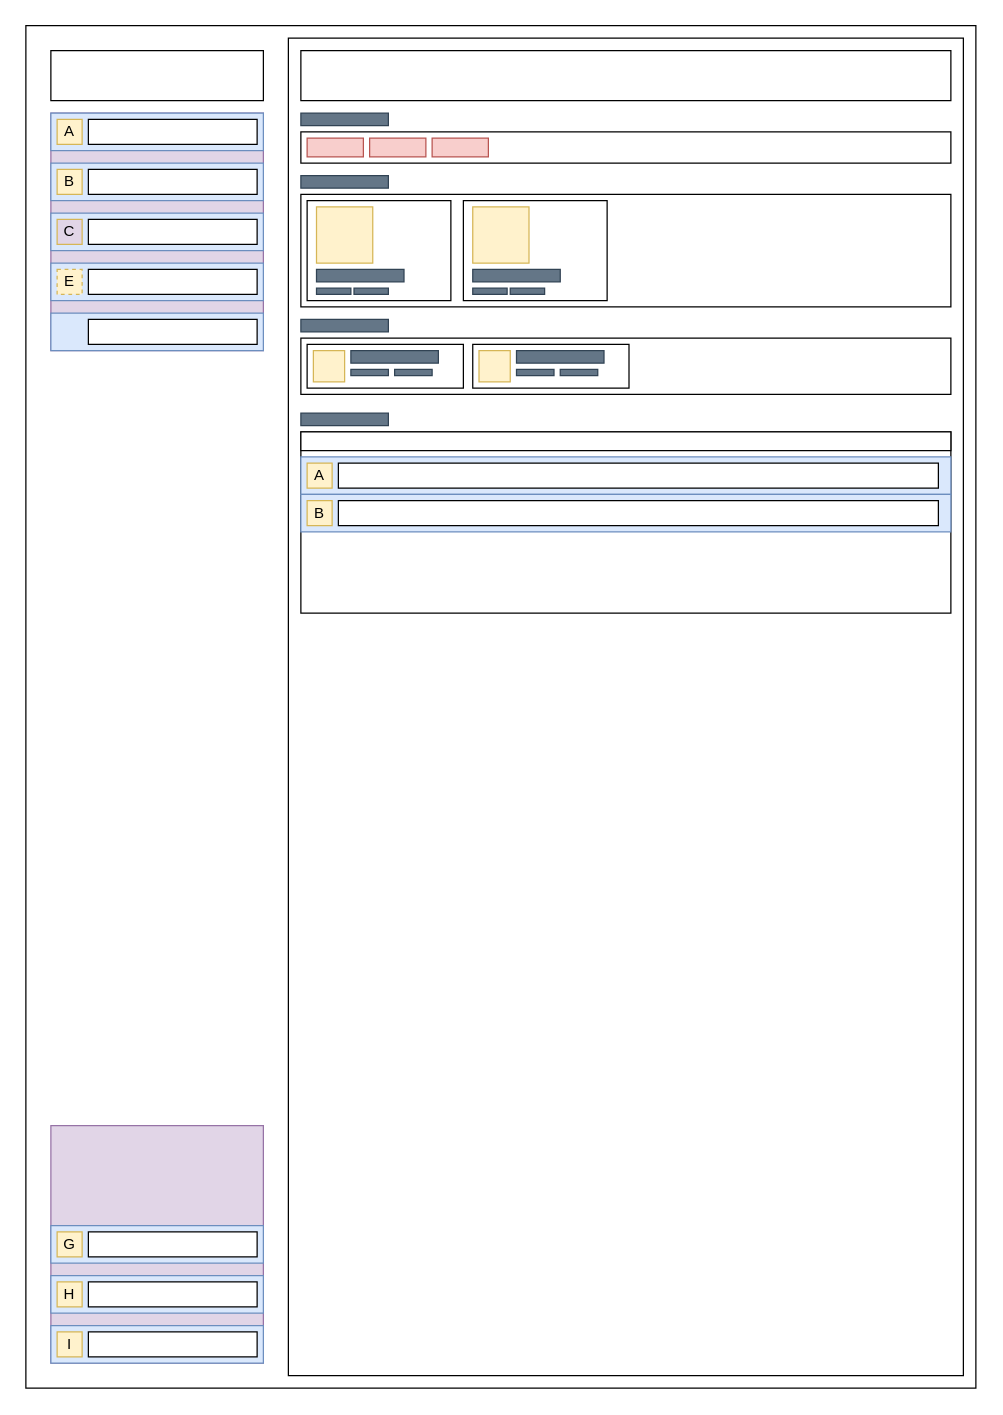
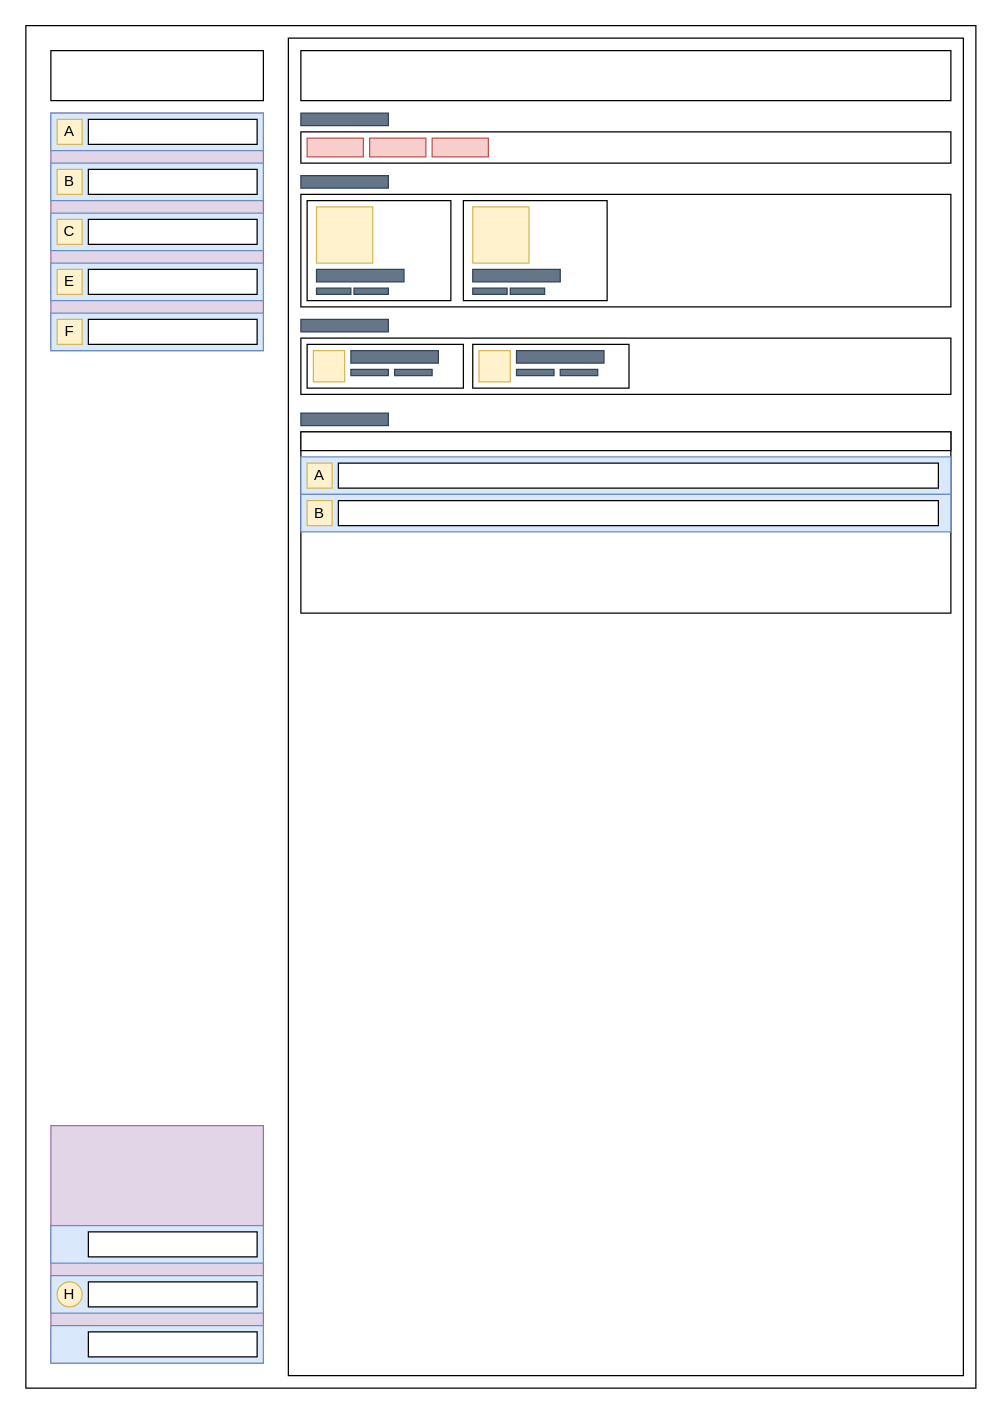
  <mxCell id="0" />
  <mxCell id="1" parent="0" />
  <mxCell id="2" value="" style="rounded=0;whiteSpace=wrap;html=1;" vertex="1" parent="1"><mxGeometry x="20" y="20" width="760" height="1090" as="geometry" /></mxCell>
  <mxCell id="3" value="" style="rounded=0;whiteSpace=wrap;html=1;fillColor=#e1d5e7;strokeColor=#9673a6;" vertex="1" parent="1"><mxGeometry x="40" y="90" width="170" height="190" as="geometry" /></mxCell>
  <mxCell id="4" value="" style="rounded=0;whiteSpace=wrap;html=1;" vertex="1" parent="1"><mxGeometry x="230" y="30" width="540" height="1070" as="geometry" /></mxCell>
  <mxCell id="5" value="" style="rounded=0;whiteSpace=wrap;html=1;" vertex="1" parent="1"><mxGeometry x="40" y="40" width="170" height="40" as="geometry" /></mxCell>
  <mxCell id="6" value="" style="rounded=0;whiteSpace=wrap;html=1;fillColor=#dae8fc;strokeColor=#6c8ebf;" vertex="1" parent="1"><mxGeometry x="40" y="90" width="170" height="30" as="geometry" /></mxCell>
  <mxCell id="7" value="A" style="rounded=0;whiteSpace=wrap;html=1;fillColor=#fff2cc;strokeColor=#d6b656;" vertex="1" parent="1"><mxGeometry x="45" y="95" width="20" height="20" as="geometry" /></mxCell>
  <mxCell id="8" value="" style="rounded=0;whiteSpace=wrap;html=1;" vertex="1" parent="1"><mxGeometry x="70" y="95" width="135" height="20" as="geometry" /></mxCell>
  <mxCell id="9" value="" style="rounded=0;whiteSpace=wrap;html=1;fillColor=#dae8fc;strokeColor=#6c8ebf;" vertex="1" parent="1"><mxGeometry x="40" y="130" width="170" height="30" as="geometry" /></mxCell>
  <mxCell id="10" value="B" style="rounded=0;whiteSpace=wrap;html=1;fillColor=#fff2cc;strokeColor=#d6b656;" vertex="1" parent="1"><mxGeometry x="45" y="135" width="20" height="20" as="geometry" /></mxCell>
  <mxCell id="11" value="" style="rounded=0;whiteSpace=wrap;html=1;" vertex="1" parent="1"><mxGeometry x="70" y="135" width="135" height="20" as="geometry" /></mxCell>
  <mxCell id="12" value="" style="rounded=0;whiteSpace=wrap;html=1;fillColor=#dae8fc;strokeColor=#6c8ebf;" vertex="1" parent="1"><mxGeometry x="40" y="170" width="170" height="30" as="geometry" /></mxCell>
- <mxCell id="13" value="C" style="rounded=0;whiteSpace=wrap;html=1;fillColor=#e1d5e7;strokeColor=#d6b656;" vertex="1" parent="1"><mxGeometry x="45" y="175" width="20" height="20" as="geometry" /></mxCell>
+ <mxCell id="13" value="C" style="rounded=0;whiteSpace=wrap;html=1;fillColor=#fff2cc;strokeColor=#d6b656;" vertex="1" parent="1"><mxGeometry x="45" y="175" width="20" height="20" as="geometry" /></mxCell>
  <mxCell id="14" value="" style="rounded=0;whiteSpace=wrap;html=1;" vertex="1" parent="1"><mxGeometry x="70" y="175" width="135" height="20" as="geometry" /></mxCell>
  <mxCell id="15" value="" style="rounded=0;whiteSpace=wrap;html=1;fillColor=#dae8fc;strokeColor=#6c8ebf;" vertex="1" parent="1"><mxGeometry x="40" y="210" width="170" height="30" as="geometry" /></mxCell>
- <mxCell id="16" value="E" style="rounded=0;whiteSpace=wrap;html=1;fillColor=#fff2cc;strokeColor=#d6b656;dashed=1;" vertex="1" parent="1"><mxGeometry x="45" y="215" width="20" height="20" as="geometry" /></mxCell>
+ <mxCell id="16" value="E" style="rounded=0;whiteSpace=wrap;html=1;fillColor=#fff2cc;strokeColor=#d6b656;" vertex="1" parent="1"><mxGeometry x="45" y="215" width="20" height="20" as="geometry" /></mxCell>
  <mxCell id="17" value="" style="rounded=0;whiteSpace=wrap;html=1;" vertex="1" parent="1"><mxGeometry x="70" y="215" width="135" height="20" as="geometry" /></mxCell>
  <mxCell id="18" value="" style="rounded=0;whiteSpace=wrap;html=1;fillColor=#dae8fc;strokeColor=#6c8ebf;" vertex="1" parent="1"><mxGeometry x="40" y="250" width="170" height="30" as="geometry" /></mxCell>
+ <mxCell id="19" value="F" style="rounded=0;whiteSpace=wrap;html=1;fillColor=#fff2cc;strokeColor=#d6b656;" vertex="1" parent="1"><mxGeometry x="45" y="255" width="20" height="20" as="geometry" /></mxCell>
  <mxCell id="20" value="" style="rounded=0;whiteSpace=wrap;html=1;" vertex="1" parent="1"><mxGeometry x="70" y="255" width="135" height="20" as="geometry" /></mxCell>
  <mxCell id="21" value="" style="rounded=0;whiteSpace=wrap;html=1;" vertex="1" parent="1"><mxGeometry x="240" y="40" width="520" height="40" as="geometry" /></mxCell>
  <mxCell id="22" value="" style="rounded=0;whiteSpace=wrap;html=1;" vertex="1" parent="1"><mxGeometry x="240" y="105" width="520" height="25" as="geometry" /></mxCell>
  <mxCell id="23" value="" style="rounded=0;whiteSpace=wrap;html=1;fillColor=#f8cecc;strokeColor=#b85450;fillStyle=auto;" vertex="1" parent="1"><mxGeometry x="245" y="110" width="45" height="15" as="geometry" /></mxCell>
  <mxCell id="24" value="" style="rounded=0;whiteSpace=wrap;html=1;fillColor=#f8cecc;strokeColor=#b85450;fillStyle=auto;" vertex="1" parent="1"><mxGeometry x="295" y="110" width="45" height="15" as="geometry" /></mxCell>
  <mxCell id="25" value="" style="rounded=0;whiteSpace=wrap;html=1;fillColor=#f8cecc;strokeColor=#b85450;fillStyle=auto;" vertex="1" parent="1"><mxGeometry x="345" y="110" width="45" height="15" as="geometry" /></mxCell>
  <mxCell id="26" value="" style="rounded=0;whiteSpace=wrap;html=1;fillColor=#647687;strokeColor=#314354;fontColor=#ffffff;" vertex="1" parent="1"><mxGeometry x="240" y="90" width="70" height="10" as="geometry" /></mxCell>
  <mxCell id="27" value="" style="rounded=0;whiteSpace=wrap;html=1;fillColor=#647687;strokeColor=#314354;fontColor=#ffffff;" vertex="1" parent="1"><mxGeometry x="240" y="140" width="70" height="10" as="geometry" /></mxCell>
  <mxCell id="28" value="" style="rounded=0;whiteSpace=wrap;html=1;" vertex="1" parent="1"><mxGeometry x="240" y="155" width="520" height="90" as="geometry" /></mxCell>
  <mxCell id="29" value="" style="rounded=0;whiteSpace=wrap;html=1;" vertex="1" parent="1"><mxGeometry x="245" y="160" width="115" height="80" as="geometry" /></mxCell>
  <mxCell id="30" value="" style="rounded=0;whiteSpace=wrap;html=1;fillColor=#fff2cc;strokeColor=#d6b656;" vertex="1" parent="1"><mxGeometry x="252.5" y="165" width="45" height="45" as="geometry" /></mxCell>
  <mxCell id="31" value="" style="rounded=0;whiteSpace=wrap;html=1;fillColor=#647687;strokeColor=#314354;fontColor=#ffffff;" vertex="1" parent="1"><mxGeometry x="252.5" y="215" width="70" height="10" as="geometry" /></mxCell>
  <mxCell id="32" value="" style="rounded=0;whiteSpace=wrap;html=1;fillColor=#647687;strokeColor=#314354;fontColor=#ffffff;" vertex="1" parent="1"><mxGeometry x="252.5" y="230" width="27.5" height="5" as="geometry" /></mxCell>
  <mxCell id="33" value="" style="rounded=0;whiteSpace=wrap;html=1;fillColor=#647687;strokeColor=#314354;fontColor=#ffffff;" vertex="1" parent="1"><mxGeometry x="282.5" y="230" width="27.5" height="5" as="geometry" /></mxCell>
  <mxCell id="34" value="" style="rounded=0;whiteSpace=wrap;html=1;" vertex="1" parent="1"><mxGeometry x="370" y="160" width="115" height="80" as="geometry" /></mxCell>
  <mxCell id="35" value="" style="rounded=0;whiteSpace=wrap;html=1;fillColor=#fff2cc;strokeColor=#d6b656;" vertex="1" parent="1"><mxGeometry x="377.5" y="165" width="45" height="45" as="geometry" /></mxCell>
  <mxCell id="36" value="" style="rounded=0;whiteSpace=wrap;html=1;fillColor=#647687;strokeColor=#314354;fontColor=#ffffff;" vertex="1" parent="1"><mxGeometry x="377.5" y="215" width="70" height="10" as="geometry" /></mxCell>
  <mxCell id="37" value="" style="rounded=0;whiteSpace=wrap;html=1;fillColor=#647687;strokeColor=#314354;fontColor=#ffffff;" vertex="1" parent="1"><mxGeometry x="377.5" y="230" width="27.5" height="5" as="geometry" /></mxCell>
  <mxCell id="38" value="" style="rounded=0;whiteSpace=wrap;html=1;fillColor=#647687;strokeColor=#314354;fontColor=#ffffff;" vertex="1" parent="1"><mxGeometry x="407.5" y="230" width="27.5" height="5" as="geometry" /></mxCell>
  <mxCell id="39" value="" style="rounded=0;whiteSpace=wrap;html=1;fillColor=#647687;strokeColor=#314354;fontColor=#ffffff;" vertex="1" parent="1"><mxGeometry x="240" y="255" width="70" height="10" as="geometry" /></mxCell>
  <mxCell id="40" value="" style="rounded=0;whiteSpace=wrap;html=1;" vertex="1" parent="1"><mxGeometry x="240" y="270" width="520" height="45" as="geometry" /></mxCell>
  <mxCell id="41" value="" style="rounded=0;whiteSpace=wrap;html=1;" vertex="1" parent="1"><mxGeometry x="245" y="275" width="125" height="35" as="geometry" /></mxCell>
  <mxCell id="42" value="" style="rounded=0;whiteSpace=wrap;html=1;fillColor=#fff2cc;strokeColor=#d6b656;" vertex="1" parent="1"><mxGeometry x="250" y="280" width="25" height="25" as="geometry" /></mxCell>
  <mxCell id="43" value="" style="rounded=0;whiteSpace=wrap;html=1;fillColor=#647687;strokeColor=#314354;fontColor=#ffffff;" vertex="1" parent="1"><mxGeometry x="280" y="280" width="70" height="10" as="geometry" /></mxCell>
  <mxCell id="44" value="" style="rounded=0;whiteSpace=wrap;html=1;fillColor=#647687;strokeColor=#314354;fontColor=#ffffff;" vertex="1" parent="1"><mxGeometry x="280" y="295" width="30" height="5" as="geometry" /></mxCell>
  <mxCell id="45" value="" style="rounded=0;whiteSpace=wrap;html=1;fillColor=#647687;strokeColor=#314354;fontColor=#ffffff;" vertex="1" parent="1"><mxGeometry x="315" y="295" width="30" height="5" as="geometry" /></mxCell>
  <mxCell id="46" value="" style="rounded=0;whiteSpace=wrap;html=1;" vertex="1" parent="1"><mxGeometry x="377.5" y="275" width="125" height="35" as="geometry" /></mxCell>
  <mxCell id="47" value="" style="rounded=0;whiteSpace=wrap;html=1;fillColor=#647687;strokeColor=#314354;fontColor=#ffffff;" vertex="1" parent="1"><mxGeometry x="412.5" y="280" width="70" height="10" as="geometry" /></mxCell>
  <mxCell id="48" value="" style="rounded=0;whiteSpace=wrap;html=1;fillColor=#647687;strokeColor=#314354;fontColor=#ffffff;" vertex="1" parent="1"><mxGeometry x="447.5" y="295" width="30" height="5" as="geometry" /></mxCell>
  <mxCell id="49" value="" style="rounded=0;whiteSpace=wrap;html=1;fillColor=#647687;strokeColor=#314354;fontColor=#ffffff;" vertex="1" parent="1"><mxGeometry x="412.5" y="295" width="30" height="5" as="geometry" /></mxCell>
  <mxCell id="50" value="" style="rounded=0;whiteSpace=wrap;html=1;fillColor=#fff2cc;strokeColor=#d6b656;" vertex="1" parent="1"><mxGeometry x="382.5" y="280" width="25" height="25" as="geometry" /></mxCell>
  <mxCell id="51" value="" style="rounded=0;whiteSpace=wrap;html=1;fillColor=#e1d5e7;strokeColor=#9673a6;" vertex="1" parent="1"><mxGeometry x="40" y="900" width="170" height="190" as="geometry" /></mxCell>
  <mxCell id="52" value="" style="rounded=0;whiteSpace=wrap;html=1;fillColor=#dae8fc;strokeColor=#6c8ebf;" vertex="1" parent="1"><mxGeometry x="40" y="980" width="170" height="30" as="geometry" /></mxCell>
- <mxCell id="53" value="G" style="rounded=0;whiteSpace=wrap;html=1;fillColor=#fff2cc;strokeColor=#d6b656;" vertex="1" parent="1"><mxGeometry x="45" y="985" width="20" height="20" as="geometry" /></mxCell>
  <mxCell id="54" value="" style="rounded=0;whiteSpace=wrap;html=1;" vertex="1" parent="1"><mxGeometry x="70" y="985" width="135" height="20" as="geometry" /></mxCell>
  <mxCell id="55" value="" style="rounded=0;whiteSpace=wrap;html=1;fillColor=#dae8fc;strokeColor=#6c8ebf;" vertex="1" parent="1"><mxGeometry x="40" y="1020" width="170" height="30" as="geometry" /></mxCell>
- <mxCell id="56" value="H" style="rounded=0;whiteSpace=wrap;html=1;fillColor=#fff2cc;strokeColor=#d6b656;" vertex="1" parent="1"><mxGeometry x="45" y="1025" width="20" height="20" as="geometry" /></mxCell>
+ <mxCell id="56" value="H" style="ellipse;whiteSpace=wrap;html=1;fillColor=#fff2cc;strokeColor=#d6b656;" vertex="1" parent="1"><mxGeometry x="45" y="1025" width="20" height="20" as="geometry" /></mxCell>
  <mxCell id="57" value="" style="rounded=0;whiteSpace=wrap;html=1;" vertex="1" parent="1"><mxGeometry x="70" y="1025" width="135" height="20" as="geometry" /></mxCell>
  <mxCell id="58" value="" style="rounded=0;whiteSpace=wrap;html=1;fillColor=#dae8fc;strokeColor=#6c8ebf;" vertex="1" parent="1"><mxGeometry x="40" y="1060" width="170" height="30" as="geometry" /></mxCell>
- <mxCell id="59" value="I" style="rounded=0;whiteSpace=wrap;html=1;fillColor=#fff2cc;strokeColor=#d6b656;" vertex="1" parent="1"><mxGeometry x="45" y="1065" width="20" height="20" as="geometry" /></mxCell>
  <mxCell id="60" value="" style="rounded=0;whiteSpace=wrap;html=1;" vertex="1" parent="1"><mxGeometry x="70" y="1065" width="135" height="20" as="geometry" /></mxCell>
  <mxCell id="61" value="" style="rounded=0;whiteSpace=wrap;html=1;" vertex="1" parent="1"><mxGeometry x="240" y="345" width="520" height="145" as="geometry" /></mxCell>
  <mxCell id="62" value="" style="rounded=0;whiteSpace=wrap;html=1;fillColor=#647687;strokeColor=#314354;fontColor=#ffffff;" vertex="1" parent="1"><mxGeometry x="240" y="330" width="70" height="10" as="geometry" /></mxCell>
  <mxCell id="63" value="" style="rounded=0;whiteSpace=wrap;html=1;" vertex="1" parent="1"><mxGeometry x="240" y="345" width="520" height="15" as="geometry" /></mxCell>
  <mxCell id="64" value="" style="rounded=0;whiteSpace=wrap;html=1;fillColor=#dae8fc;strokeColor=#6c8ebf;" vertex="1" parent="1"><mxGeometry x="240" y="365" width="520" height="30" as="geometry" /></mxCell>
  <mxCell id="65" value="A" style="rounded=0;whiteSpace=wrap;html=1;fillColor=#fff2cc;strokeColor=#d6b656;" vertex="1" parent="1"><mxGeometry x="245" y="370" width="20" height="20" as="geometry" /></mxCell>
  <mxCell id="66" value="" style="rounded=0;whiteSpace=wrap;html=1;" vertex="1" parent="1"><mxGeometry x="270" y="370" width="480" height="20" as="geometry" /></mxCell>
  <mxCell id="67" value="" style="rounded=0;whiteSpace=wrap;html=1;fillColor=#dae8fc;strokeColor=#6c8ebf;" vertex="1" parent="1"><mxGeometry x="240" y="395" width="520" height="30" as="geometry" /></mxCell>
  <mxCell id="68" value="" style="rounded=0;whiteSpace=wrap;html=1;" vertex="1" parent="1"><mxGeometry x="270" y="400" width="480" height="20" as="geometry" /></mxCell>
  <mxCell id="69" value="B" style="rounded=0;whiteSpace=wrap;html=1;fillColor=#fff2cc;strokeColor=#d6b656;" vertex="1" parent="1"><mxGeometry x="245" y="400" width="20" height="20" as="geometry" /></mxCell>
